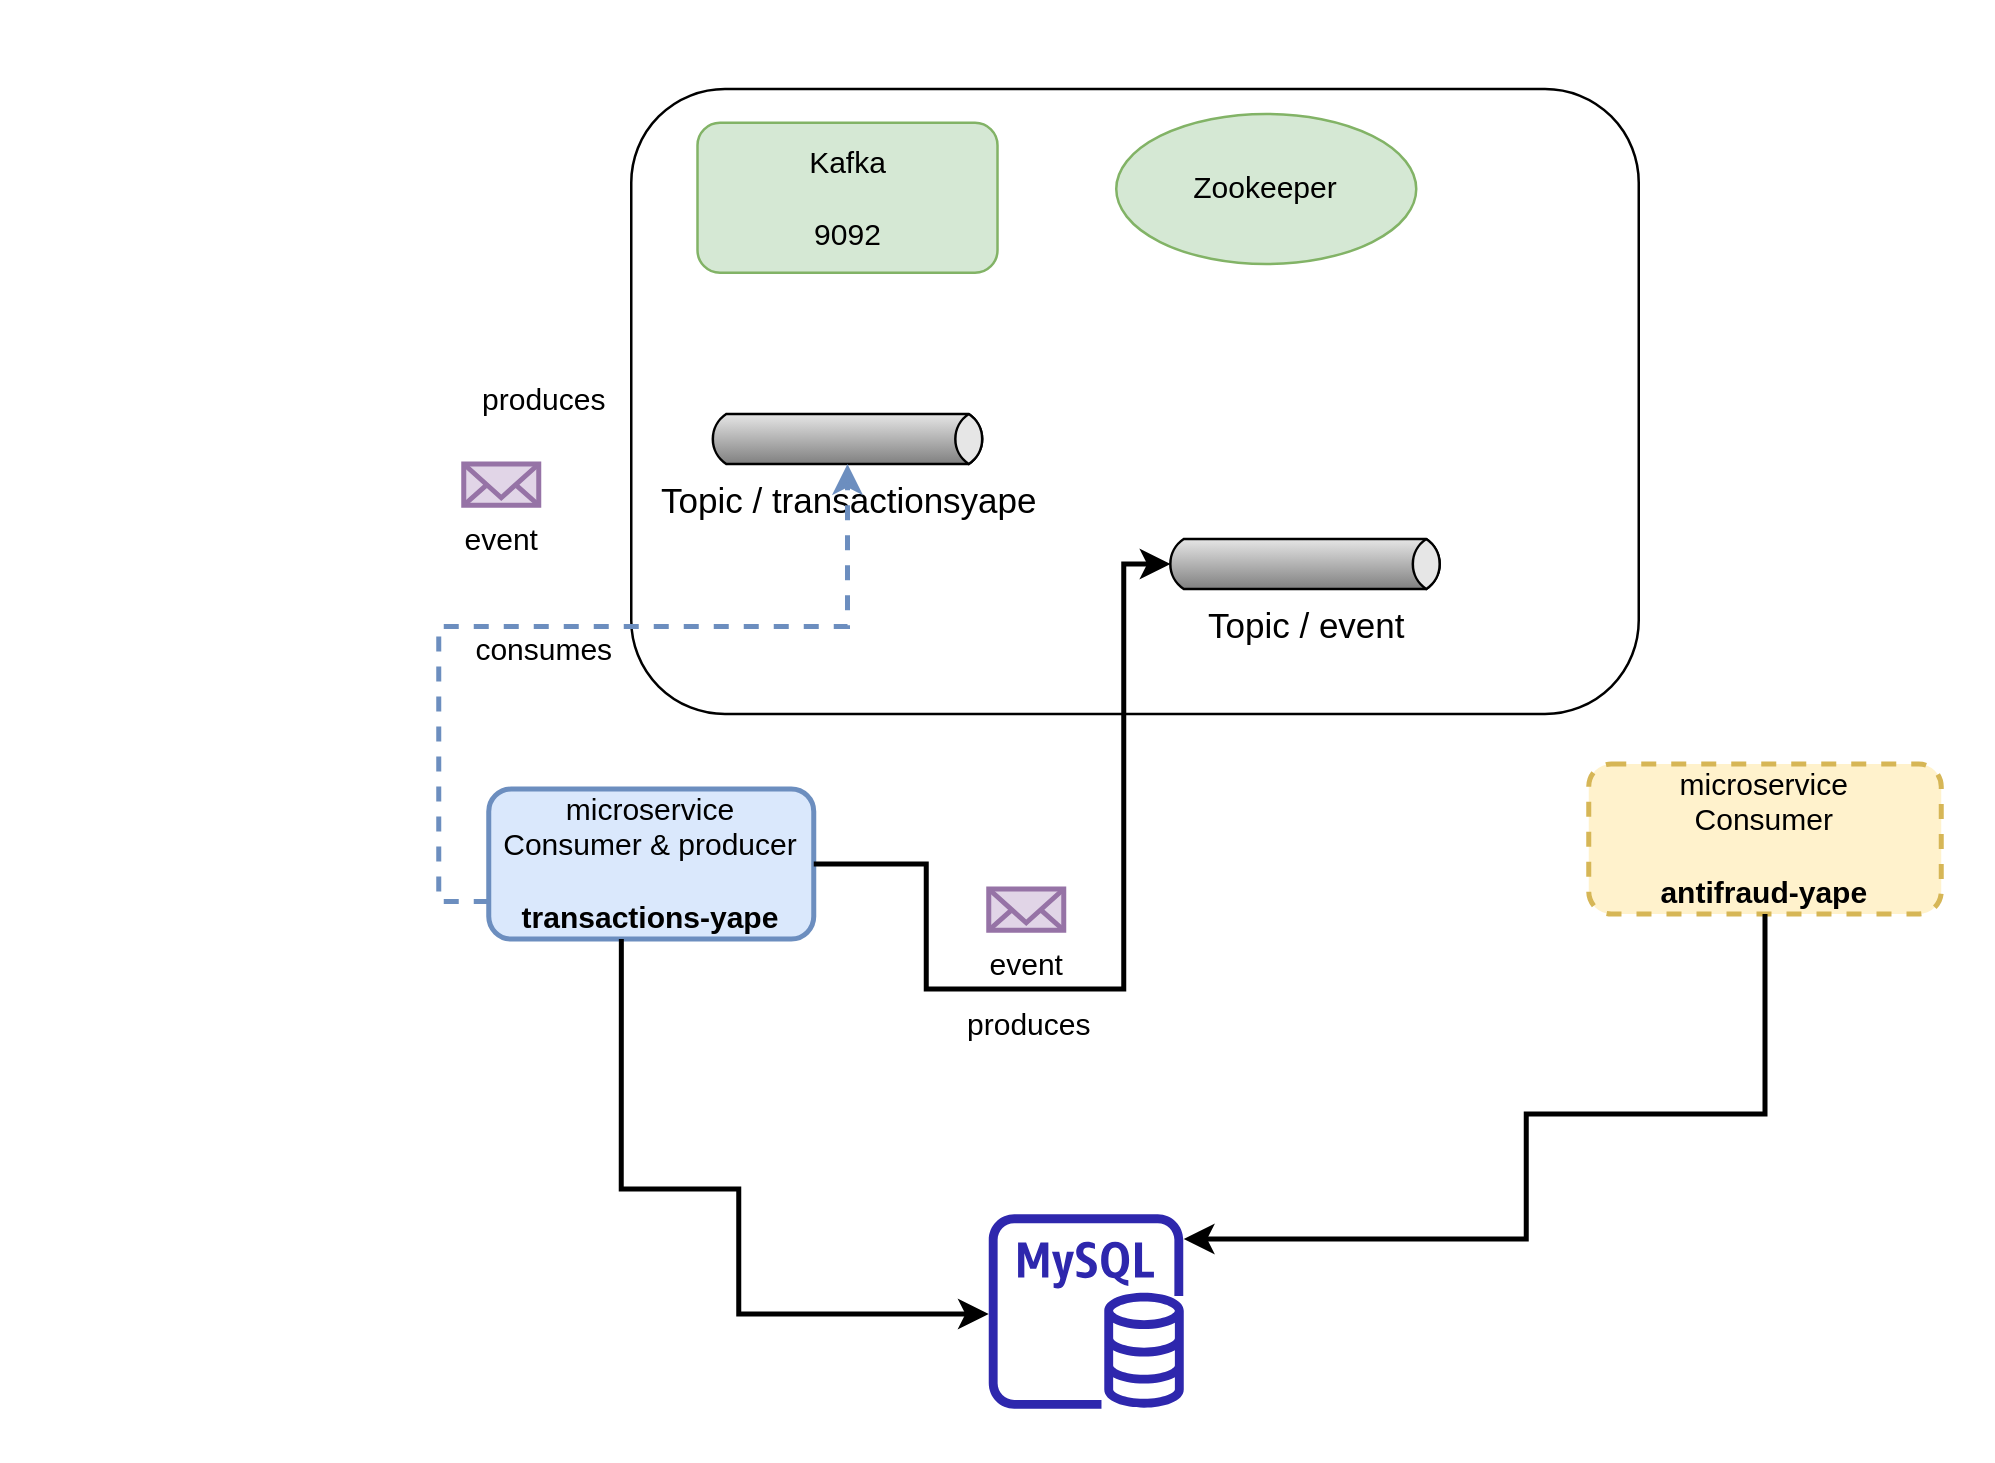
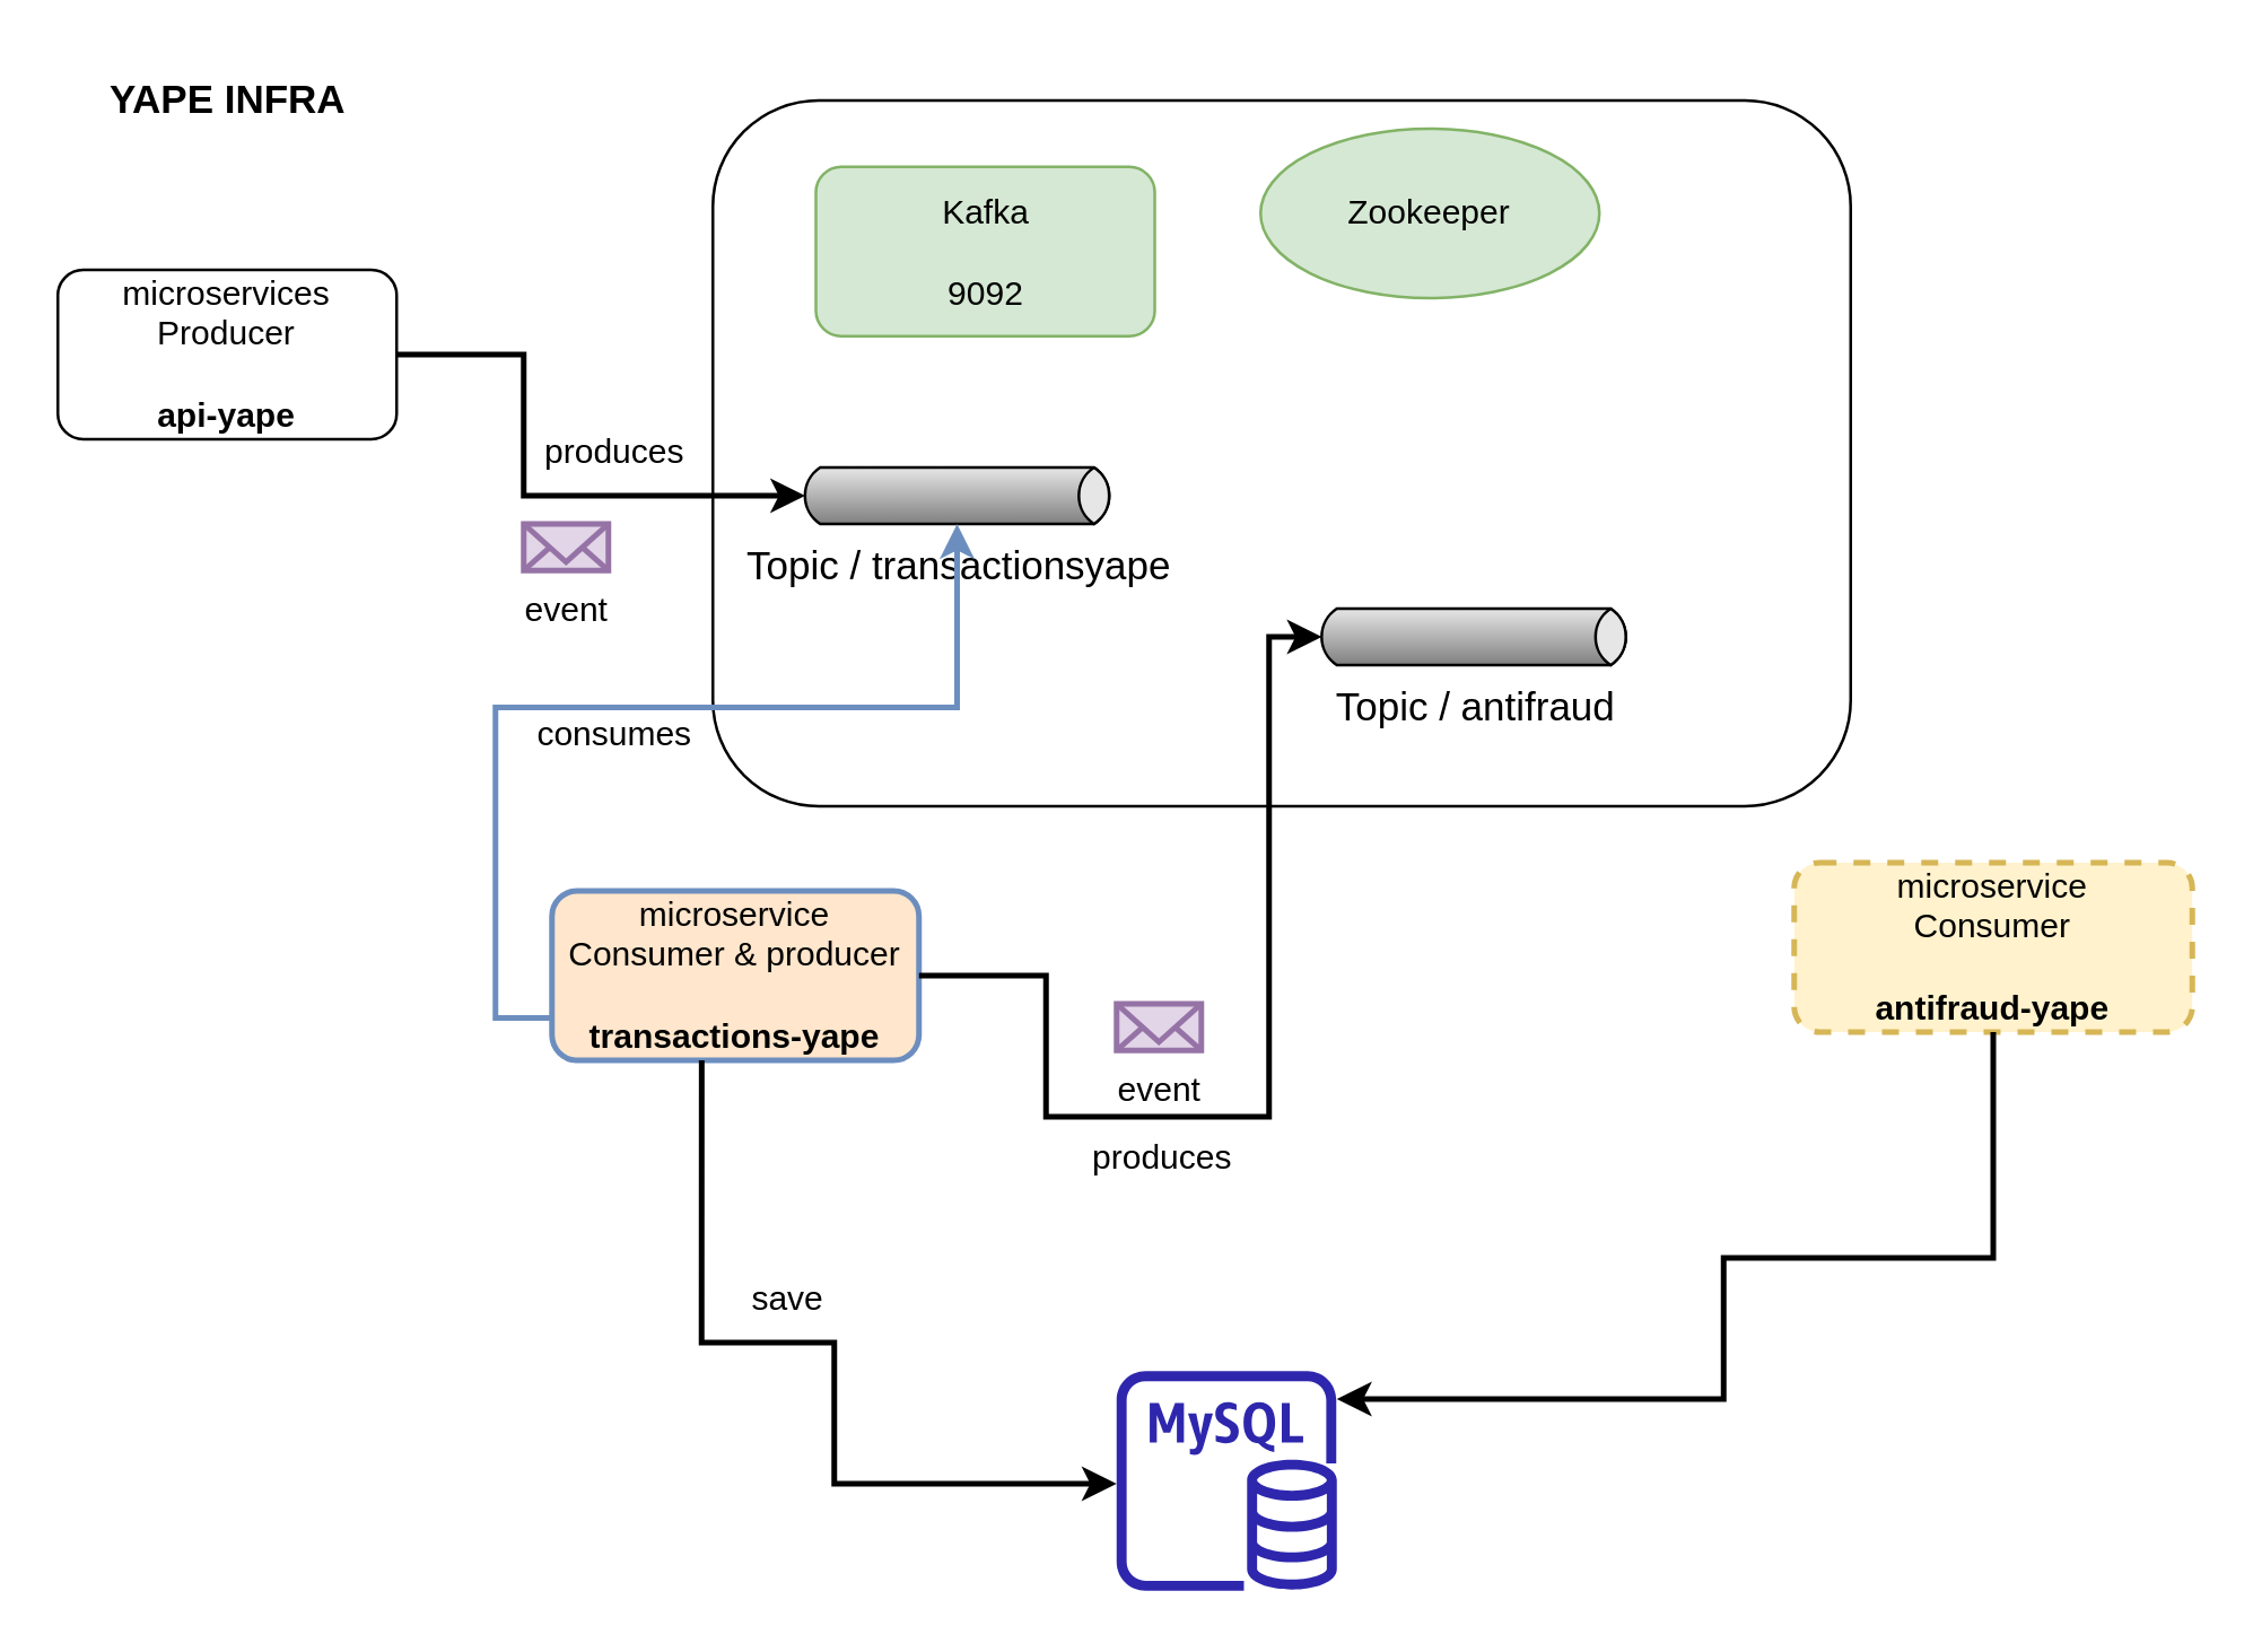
  <mxCell id="0" />
  <mxCell id="1" parent="0" />
  <mxCell id="2" value="" style="rounded=1;whiteSpace=wrap;html=1;" parent="1" vertex="1"><mxGeometry x="252" y="35" width="403" height="250" as="geometry" /></mxCell>
- <mxCell id="3" value="Kafka&lt;br&gt;&lt;br&gt;9092" style="rounded=1;whiteSpace=wrap;html=1;fillColor=#d5e8d4;strokeColor=#82b366;" parent="1" vertex="1"><mxGeometry x="278.5" y="48.5" width="120" height="60" as="geometry" /></mxCell>
+ <mxCell id="3" value="Kafka&lt;br&gt;&lt;br&gt;9092" style="rounded=1;whiteSpace=wrap;html=1;fillColor=#d5e8d4;strokeColor=#82b366;" parent="1" vertex="1"><mxGeometry x="288.5" y="58.5" width="120" height="60" as="geometry" /></mxCell>
  <mxCell id="4" value="Zookeeper" style="ellipse;whiteSpace=wrap;html=1;fillColor=#d5e8d4;strokeColor=#82b366;" parent="1" vertex="1"><mxGeometry x="446" y="45" width="120" height="60" as="geometry" /></mxCell>
+ <mxCell id="5" style="edgeStyle=orthogonalEdgeStyle;rounded=0;orthogonalLoop=1;jettySize=auto;html=1;exitX=1;exitY=0.5;exitDx=0;exitDy=0;entryX=0;entryY=0.5;entryDx=2.7;entryDy=0;entryPerimeter=0;strokeWidth=2;" parent="1" source="6" target="7" edge="1"><mxGeometry relative="1" as="geometry"><Array as="points"><mxPoint x="185" y="125" /><mxPoint x="185" y="175" /></Array></mxGeometry></mxCell>
+ <mxCell id="6" value="microservices&lt;br&gt;Producer&lt;br&gt;&lt;br&gt;&lt;b&gt;api-yape&lt;/b&gt;" style="rounded=1;whiteSpace=wrap;html=1;" parent="1" vertex="1"><mxGeometry x="20" y="95" width="120" height="60" as="geometry" /></mxCell>
  <mxCell id="7" value="&lt;font style=&quot;font-size: 14px&quot;&gt;Topic /&amp;nbsp;transactionsyape&lt;/font&gt;" style="strokeWidth=1;outlineConnect=0;dashed=0;align=center;html=1;fontSize=8;shape=mxgraph.eip.messageChannel;verticalLabelPosition=bottom;labelBackgroundColor=#ffffff;verticalAlign=top;" parent="1" vertex="1"><mxGeometry x="282" y="165" width="113" height="20" as="geometry" /></mxCell>
  <mxCell id="8" value="produces" style="text;html=1;align=center;verticalAlign=middle;resizable=0;points=[];autosize=1;" parent="1" vertex="1"><mxGeometry x="182" y="145" width="70" height="30" as="geometry" /></mxCell>
  <mxCell id="9" value="microservice&lt;br&gt;Consumer&lt;br&gt;&lt;br&gt;&lt;b style=&quot;&quot;&gt;&lt;font style=&quot;font-size: 12px;&quot;&gt;antifraud-yape&lt;/font&gt;&lt;/b&gt;" style="rounded=1;whiteSpace=wrap;html=1;fillColor=#fff2cc;strokeColor=#d6b656;strokeWidth=2;dashed=1;" parent="1" vertex="1"><mxGeometry x="635" y="305" width="141" height="60" as="geometry" /></mxCell>
- <mxCell id="10" value="&lt;font style=&quot;font-size: 14px&quot;&gt;Topic /&amp;nbsp;event&lt;/font&gt;" style="strokeWidth=1;outlineConnect=0;dashed=0;align=center;html=1;fontSize=8;shape=mxgraph.eip.messageChannel;verticalLabelPosition=bottom;labelBackgroundColor=#ffffff;verticalAlign=top;" parent="1" vertex="1"><mxGeometry x="465" y="215" width="113" height="20" as="geometry" /></mxCell>
- <mxCell id="11" style="edgeStyle=orthogonalEdgeStyle;rounded=0;orthogonalLoop=1;jettySize=auto;html=1;exitX=0;exitY=0.75;exitDx=0;exitDy=0;fillColor=#dae8fc;strokeColor=#6c8ebf;strokeWidth=2;dashed=1;" parent="1" source="12" target="7" edge="1"><mxGeometry relative="1" as="geometry" /></mxCell>
- <mxCell id="12" value="microservice&lt;br&gt;Consumer &amp;amp; producer&lt;br&gt;&lt;br&gt;&lt;b&gt;&lt;font style=&quot;font-size: 12px;&quot;&gt;transactions-yape&lt;/font&gt;&lt;/b&gt;" style="rounded=1;whiteSpace=wrap;html=1;fillColor=#dae8fc;strokeColor=#6c8ebf;strokeWidth=2;" parent="1" vertex="1"><mxGeometry x="195" y="315" width="130" height="60" as="geometry" /></mxCell>
+ <mxCell id="10" value="&lt;font style=&quot;font-size: 14px&quot;&gt;Topic /&amp;nbsp;antifraud&lt;/font&gt;" style="strokeWidth=1;outlineConnect=0;dashed=0;align=center;html=1;fontSize=8;shape=mxgraph.eip.messageChannel;verticalLabelPosition=bottom;labelBackgroundColor=#ffffff;verticalAlign=top;" parent="1" vertex="1"><mxGeometry x="465" y="215" width="113" height="20" as="geometry" /></mxCell>
+ <mxCell id="11" style="edgeStyle=orthogonalEdgeStyle;rounded=0;orthogonalLoop=1;jettySize=auto;html=1;exitX=0;exitY=0.75;exitDx=0;exitDy=0;fillColor=#dae8fc;strokeColor=#6c8ebf;strokeWidth=2;" parent="1" source="12" target="7" edge="1"><mxGeometry relative="1" as="geometry" /></mxCell>
+ <mxCell id="12" value="microservice&lt;br&gt;Consumer &amp;amp; producer&lt;br&gt;&lt;br&gt;&lt;b&gt;&lt;font style=&quot;font-size: 12px;&quot;&gt;transactions-yape&lt;/font&gt;&lt;/b&gt;" style="rounded=1;whiteSpace=wrap;html=1;fillColor=#ffe6cc;strokeColor=#6c8ebf;strokeWidth=2;" parent="1" vertex="1"><mxGeometry x="195" y="315" width="130" height="60" as="geometry" /></mxCell>
  <mxCell id="13" value="event&lt;br&gt;" style="html=1;verticalLabelPosition=bottom;align=center;labelBackgroundColor=#ffffff;verticalAlign=top;strokeWidth=2;strokeColor=#9673a6;shadow=0;dashed=0;shape=mxgraph.ios7.icons.mail;fillColor=#e1d5e7;" parent="1" vertex="1"><mxGeometry x="185" y="185" width="30" height="16.5" as="geometry" /></mxCell>
+ <mxCell id="14" value="&lt;b&gt;&lt;font style=&quot;font-size: 14px;&quot;&gt;YAPE INFRA&lt;/font&gt;&lt;/b&gt;" style="text;html=1;align=center;verticalAlign=middle;resizable=0;points=[];autosize=1;" parent="1" vertex="1"><mxGeometry x="25" y="20" width="110" height="30" as="geometry" /></mxCell>
  <mxCell id="15" value="consumes" style="text;html=1;align=center;verticalAlign=middle;resizable=0;points=[];autosize=1;" vertex="1" parent="1"><mxGeometry x="177" y="245" width="80" height="30" as="geometry" /></mxCell>
  <mxCell id="16" style="edgeStyle=orthogonalEdgeStyle;rounded=0;orthogonalLoop=1;jettySize=auto;html=1;exitX=1;exitY=0.5;exitDx=0;exitDy=0;entryX=0;entryY=0.5;entryDx=2.7;entryDy=0;entryPerimeter=0;strokeWidth=2;" edge="1" parent="1" target="10"><mxGeometry relative="1" as="geometry"><Array as="points"><mxPoint x="370" y="345" /><mxPoint x="370" y="395" /><mxPoint x="449" y="395" /></Array><mxPoint x="325" y="345" as="sourcePoint" /><mxPoint x="469.7" y="395" as="targetPoint" /></mxGeometry></mxCell>
  <mxCell id="17" value="produces" style="text;html=1;align=center;verticalAlign=middle;resizable=0;points=[];autosize=1;" vertex="1" parent="1"><mxGeometry x="376" y="395" width="70" height="30" as="geometry" /></mxCell>
  <mxCell id="18" value="event&lt;br&gt;" style="html=1;verticalLabelPosition=bottom;align=center;labelBackgroundColor=#ffffff;verticalAlign=top;strokeWidth=2;strokeColor=#9673a6;shadow=0;dashed=0;shape=mxgraph.ios7.icons.mail;fillColor=#e1d5e7;" vertex="1" parent="1"><mxGeometry x="395" y="355" width="30" height="16.5" as="geometry" /></mxCell>
  <mxCell id="19" value="" style="sketch=0;outlineConnect=0;fontColor=#232F3E;gradientColor=none;fillColor=#2E27AD;strokeColor=none;dashed=0;verticalLabelPosition=bottom;verticalAlign=top;align=center;html=1;fontSize=12;fontStyle=0;aspect=fixed;pointerEvents=1;shape=mxgraph.aws4.rds_mysql_instance;" vertex="1" parent="1"><mxGeometry x="395" y="485" width="78" height="78" as="geometry" /></mxCell>
  <mxCell id="20" style="edgeStyle=orthogonalEdgeStyle;rounded=0;orthogonalLoop=1;jettySize=auto;html=1;exitX=0.408;exitY=1;exitDx=0;exitDy=0;entryX=0;entryY=0.5;entryDx=2.7;entryDy=0;entryPerimeter=0;strokeWidth=2;exitPerimeter=0;" edge="1" parent="1" source="12"><mxGeometry relative="1" as="geometry"><Array as="points"><mxPoint x="248" y="475" /><mxPoint x="295" y="475" /><mxPoint x="295" y="525" /></Array><mxPoint x="250.3" y="475" as="sourcePoint" /><mxPoint x="395" y="525" as="targetPoint" /></mxGeometry></mxCell>
+ <mxCell id="21" value="save&amp;nbsp;" style="text;html=1;align=center;verticalAlign=middle;resizable=0;points=[];autosize=1;" vertex="1" parent="1"><mxGeometry x="255" y="445" width="50" height="30" as="geometry" /></mxCell>
  <mxCell id="22" style="edgeStyle=orthogonalEdgeStyle;rounded=0;orthogonalLoop=1;jettySize=auto;html=1;exitX=0.5;exitY=1;exitDx=0;exitDy=0;strokeWidth=2;" edge="1" parent="1" source="9" target="19"><mxGeometry relative="1" as="geometry"><Array as="points"><mxPoint x="706" y="445" /><mxPoint x="610" y="445" /><mxPoint x="610" y="495" /></Array><mxPoint x="565" y="445" as="sourcePoint" /><mxPoint x="709.7" y="495" as="targetPoint" /></mxGeometry></mxCell>
